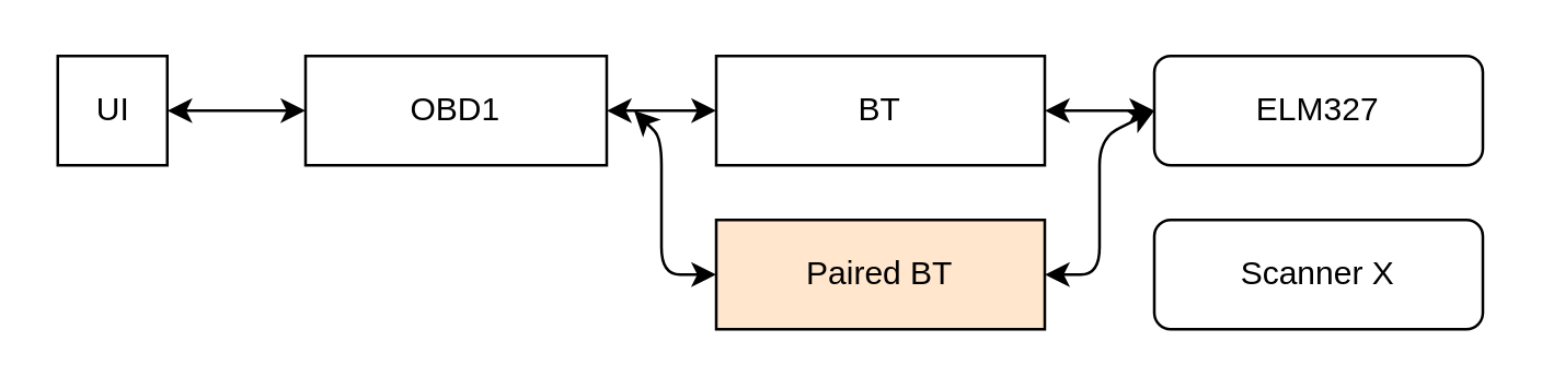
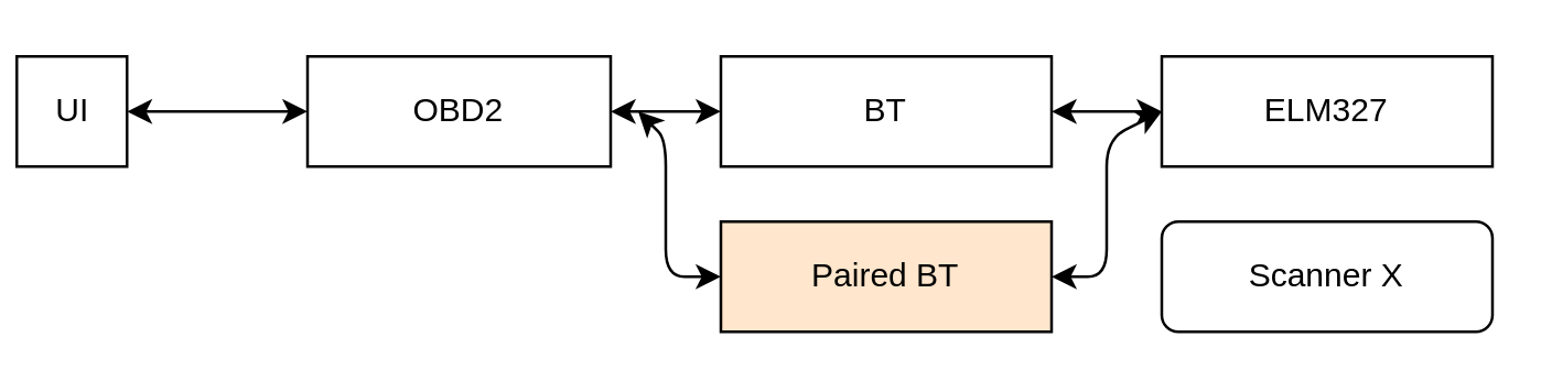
  <mxCell id="0" />
  <mxCell id="1" parent="0" />
- <mxCell id="2" value="UI" style="rounded=0;whiteSpace=wrap;html=1;" vertex="1" parent="1"><mxGeometry x="20.5" width="40" height="40" as="geometry" y="20" /></mxCell>
- <mxCell id="3" value="OBD1" style="rounded=0;whiteSpace=wrap;html=1;" vertex="1" parent="1"><mxGeometry x="111" width="110" height="40" as="geometry" y="20" /></mxCell>
+ <mxCell id="2" value="UI" style="rounded=0;whiteSpace=wrap;html=1;" vertex="1" parent="1"><mxGeometry x="5.5" y="20" width="40" height="40" as="geometry" /></mxCell>
+ <mxCell id="3" value="OBD2" style="rounded=0;whiteSpace=wrap;html=1;" vertex="1" parent="1"><mxGeometry x="111" width="110" height="40" as="geometry" y="20" /></mxCell>
  <mxCell id="4" value="BT" style="rounded=0;whiteSpace=wrap;html=1;" vertex="1" parent="1"><mxGeometry x="261" width="120" height="40" as="geometry" y="20" /></mxCell>
- <mxCell id="5" value="ELM327" style="whiteSpace=wrap;html=1;rounded=1;" vertex="1" parent="1"><mxGeometry x="421" width="120" height="40" as="geometry" y="20" /></mxCell>
+ <mxCell id="5" value="ELM327" style="rounded=0;whiteSpace=wrap;html=1;" vertex="1" parent="1"><mxGeometry x="421" width="120" height="40" as="geometry" y="20" /></mxCell>
  <mxCell id="6" value="Paired BT" style="rounded=0;whiteSpace=wrap;html=1;fillColor=#ffe6cc;" vertex="1" parent="1"><mxGeometry x="261" y="80" width="120" height="40" as="geometry" /></mxCell>
  <mxCell id="7" value="Scanner X" style="whiteSpace=wrap;html=1;rounded=1;" vertex="1" parent="1"><mxGeometry x="421" y="80" width="120" height="40" as="geometry" /></mxCell>
  <mxCell id="8" value="" style="endArrow=classic;startArrow=classic;html=1;entryX=0;entryY=0.5;entryDx=0;entryDy=0;exitX=1;exitY=0.5;exitDx=0;exitDy=0;" edge="1" parent="1" source="2" target="3"><mxGeometry width="50" height="50" relative="1" as="geometry"><mxPoint x="41" y="190" as="sourcePoint" /><mxPoint x="91" y="140" as="targetPoint" /></mxGeometry></mxCell>
  <mxCell id="9" value="" style="endArrow=classic;startArrow=classic;html=1;entryX=0;entryY=0.5;entryDx=0;entryDy=0;exitX=1;exitY=0.5;exitDx=0;exitDy=0;" edge="1" parent="1" source="3" target="4"><mxGeometry width="50" height="50" relative="1" as="geometry"><mxPoint x="41" y="190" as="sourcePoint" /><mxPoint x="91" y="140" as="targetPoint" /></mxGeometry></mxCell>
  <mxCell id="10" value="" style="endArrow=classic;startArrow=classic;html=1;exitX=0;exitY=0.5;exitDx=0;exitDy=0;" edge="1" parent="1" source="6"><mxGeometry width="50" height="50" relative="1" as="geometry"><mxPoint x="251" y="140" as="sourcePoint" /><mxPoint x="231" y="40" as="targetPoint" /><Array as="points"><mxPoint x="241" y="100" /><mxPoint x="241" y="50" /></Array></mxGeometry></mxCell>
  <mxCell id="11" value="" style="endArrow=classic;startArrow=classic;html=1;entryX=0;entryY=0.5;entryDx=0;entryDy=0;exitX=1;exitY=0.5;exitDx=0;exitDy=0;" edge="1" parent="1" target="5"><mxGeometry width="50" height="50" relative="1" as="geometry"><mxPoint x="381" y="40" as="sourcePoint" /><mxPoint x="411" y="40" as="targetPoint" /></mxGeometry></mxCell>
  <mxCell id="12" value="" style="endArrow=classic;startArrow=classic;html=1;entryX=0;entryY=0.5;entryDx=0;entryDy=0;" edge="1" parent="1" target="5"><mxGeometry width="50" height="50" relative="1" as="geometry"><mxPoint x="381" y="100" as="sourcePoint" /><mxPoint x="431" y="50" as="targetPoint" /><Array as="points"><mxPoint x="401" y="100" /><mxPoint x="401" y="50" /></Array></mxGeometry></mxCell>
